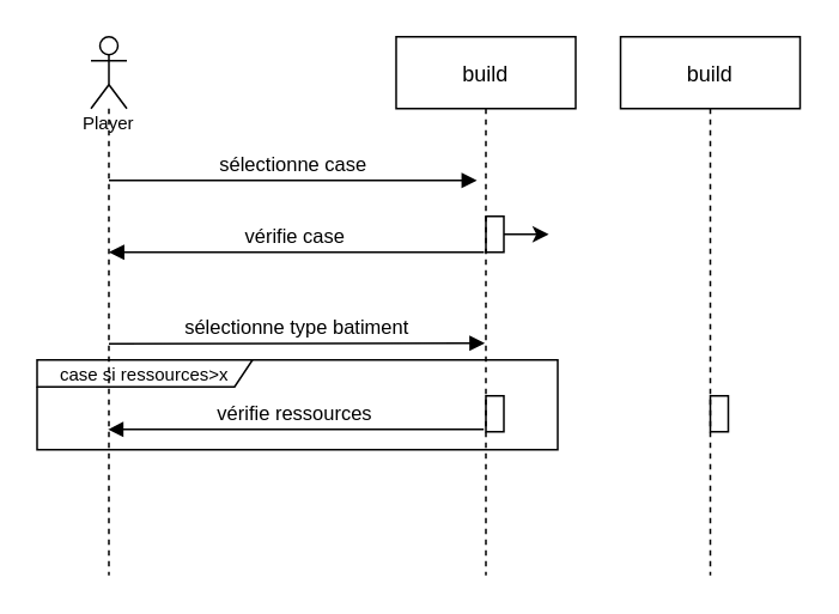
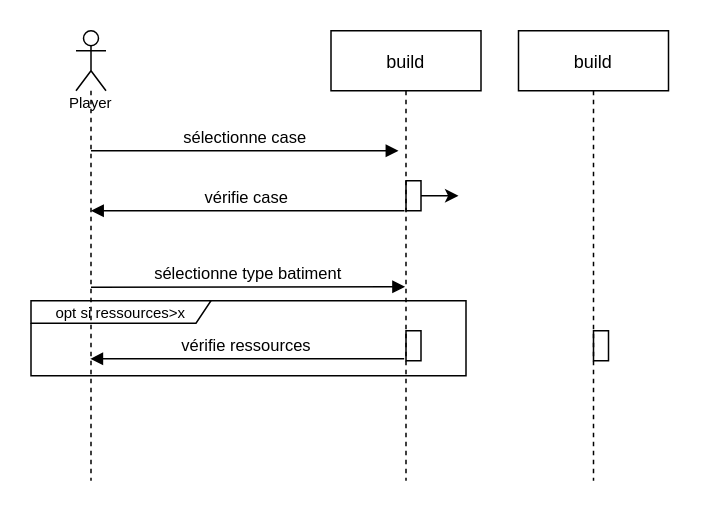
  <mxCell id="0" />
  <mxCell id="1" parent="0" />
- <mxCell id="2" value="&lt;font style=&quot;font-size: 10px&quot;&gt;case si ressources&amp;gt;x&lt;/font&gt;" style="shape=umlFrame;whiteSpace=wrap;html=1;fillColor=none;width=120;height=15;" vertex="1" parent="1"><mxGeometry x="20" y="200" width="290" height="50" as="geometry" /></mxCell>
+ <mxCell id="2" value="&lt;font style=&quot;font-size: 10px&quot;&gt;opt si ressources&amp;gt;x&lt;/font&gt;" style="shape=umlFrame;whiteSpace=wrap;html=1;fillColor=none;width=120;height=15;" vertex="1" parent="1"><mxGeometry x="20" y="200" width="290" height="50" as="geometry" /></mxCell>
  <mxCell id="3" value="build" style="shape=umlLifeline;perimeter=lifelinePerimeter;container=1;collapsible=0;recursiveResize=0;rounded=0;shadow=0;strokeWidth=1;" parent="1" vertex="1"><mxGeometry x="220" y="20" width="100" height="300" as="geometry" /></mxCell>
  <mxCell id="4" value="" style="rounded=0;whiteSpace=wrap;html=1;fontSize=10;fillColor=none;" vertex="1" parent="3"><mxGeometry x="50" y="200" width="10" height="20" as="geometry" /></mxCell>
  <mxCell id="5" value="" style="rounded=0;whiteSpace=wrap;html=1;fontSize=10;fillColor=none;" vertex="1" parent="3"><mxGeometry x="50" y="100" width="10" height="20" as="geometry" /></mxCell>
  <mxCell id="6" value="sélectionne case" style="verticalAlign=bottom;endArrow=block;entryX=0;entryY=0;shadow=0;strokeWidth=1;" parent="1" edge="1"><mxGeometry relative="1" as="geometry"><mxPoint x="60" y="100" as="sourcePoint" /><mxPoint x="265" y="100" as="targetPoint" /></mxGeometry></mxCell>
  <mxCell id="7" value="vérifie case" style="verticalAlign=bottom;endArrow=block;shadow=0;strokeWidth=1;" parent="1" edge="1"><mxGeometry relative="1" as="geometry"><mxPoint x="269" y="140" as="sourcePoint" /><mxPoint x="60" y="140" as="targetPoint" /></mxGeometry></mxCell>
  <mxCell id="8" value="vérifie ressources" style="verticalAlign=bottom;endArrow=block;shadow=0;strokeWidth=1;exitX=0.488;exitY=0.729;exitDx=0;exitDy=0;exitPerimeter=0;" edge="1" parent="1" source="3" target="10"><mxGeometry relative="1" as="geometry"><mxPoint x="264" y="240" as="sourcePoint" /><mxPoint x="63" y="240" as="targetPoint" /></mxGeometry></mxCell>
  <mxCell id="9" value="sélectionne type batiment" style="verticalAlign=bottom;endArrow=block;shadow=0;strokeWidth=1;entryX=0.494;entryY=0.569;entryDx=0;entryDy=0;entryPerimeter=0;" edge="1" parent="1" target="3"><mxGeometry relative="1" as="geometry"><mxPoint x="60" y="191" as="sourcePoint" /><mxPoint x="266" y="190" as="targetPoint" /></mxGeometry></mxCell>
  <mxCell id="10" value="Player" style="shape=umlLifeline;participant=umlActor;perimeter=lifelinePerimeter;whiteSpace=wrap;html=1;container=1;collapsible=0;recursiveResize=0;verticalAlign=top;spacingTop=36;outlineConnect=0;fontSize=10;fillColor=none;" vertex="1" parent="1"><mxGeometry x="50" y="20" width="20" height="300" as="geometry" /></mxCell>
  <mxCell id="11" value="build" style="shape=umlLifeline;perimeter=lifelinePerimeter;container=1;collapsible=0;recursiveResize=0;rounded=0;shadow=0;strokeWidth=1;" vertex="1" parent="1"><mxGeometry x="345" y="20" width="100" height="300" as="geometry" /></mxCell>
  <mxCell id="12" value="" style="rounded=0;whiteSpace=wrap;html=1;fontSize=10;fillColor=none;" vertex="1" parent="11"><mxGeometry x="50" y="200" width="10" height="20" as="geometry" /></mxCell>
  <mxCell id="13" value="" style="edgeStyle=orthogonalEdgeStyle;rounded=0;orthogonalLoop=1;jettySize=auto;html=1;fontSize=10;" edge="1" parent="1" source="5"><mxGeometry relative="1" as="geometry"><mxPoint x="305" y="130" as="targetPoint" /></mxGeometry></mxCell>
